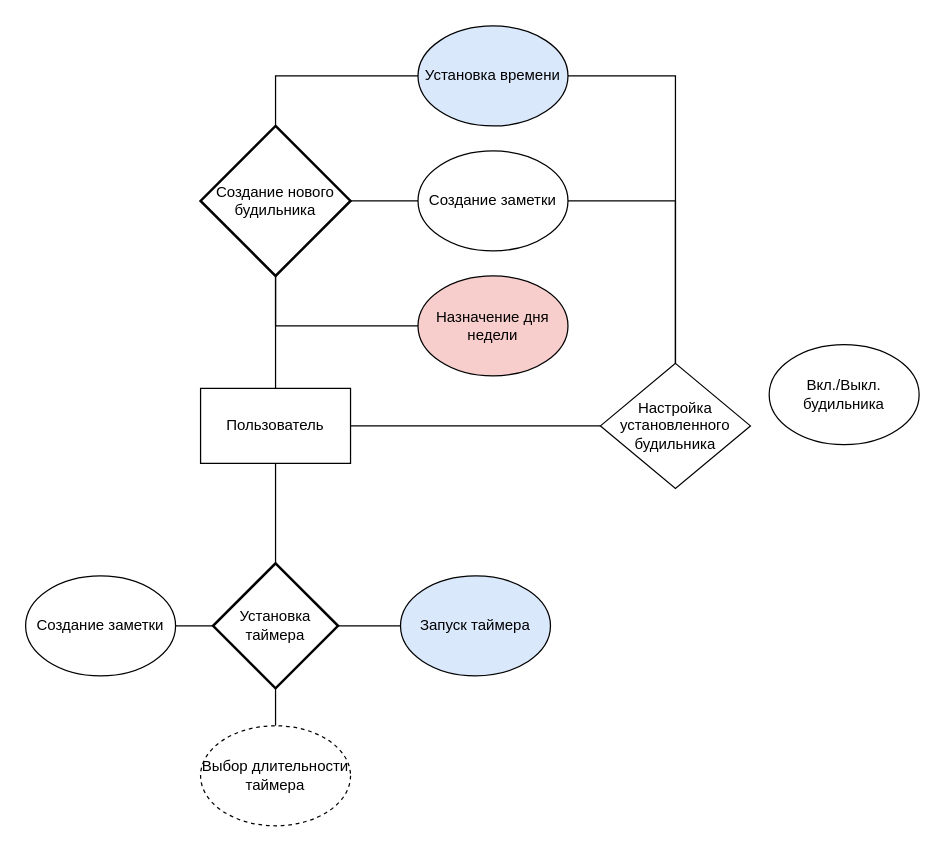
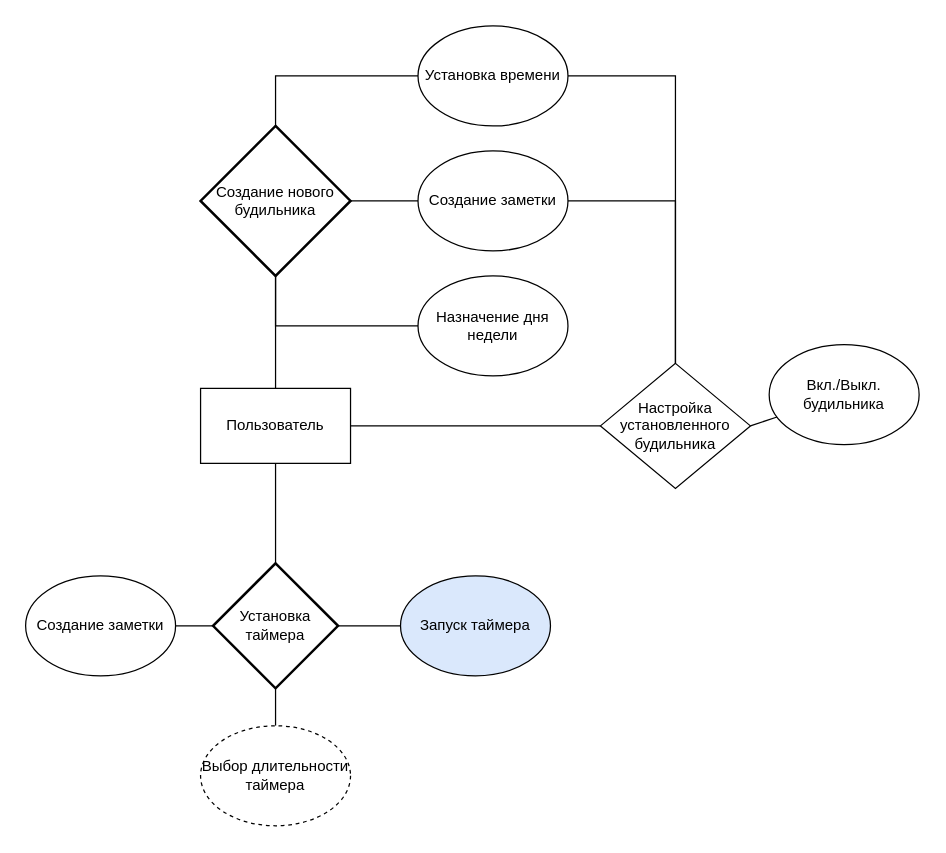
  <mxCell id="0" />
  <mxCell id="1" parent="0" />
  <mxCell id="2" value="Пользователь" style="rounded=0;whiteSpace=wrap;html=1;" parent="1" vertex="1"><mxGeometry x="160" y="310" width="120" height="60" as="geometry" /></mxCell>
  <mxCell id="3" value="Создание нового будильника" style="strokeWidth=2;html=1;shape=mxgraph.flowchart.decision;whiteSpace=wrap;" parent="1" vertex="1"><mxGeometry x="160" y="100" width="120" height="120" as="geometry" /></mxCell>
  <mxCell id="4" value="Установка таймера" style="strokeWidth=2;html=1;shape=mxgraph.flowchart.decision;whiteSpace=wrap;" parent="1" vertex="1"><mxGeometry x="170" y="450" width="100" height="100" as="geometry" /></mxCell>
- <mxCell id="5" value="Установка времени" style="ellipse;whiteSpace=wrap;html=1;fillColor=#dae8fc;" parent="1" vertex="1"><mxGeometry x="334" y="20" width="120" height="80" as="geometry" /></mxCell>
+ <mxCell id="5" value="Установка времени" style="ellipse;whiteSpace=wrap;html=1;" parent="1" vertex="1"><mxGeometry x="334" y="20" width="120" height="80" as="geometry" /></mxCell>
  <mxCell id="6" value="" style="endArrow=none;html=1;rounded=0;entryX=0;entryY=0.5;entryDx=0;entryDy=0;exitX=0.5;exitY=0;exitDx=0;exitDy=0;exitPerimeter=0;" parent="1" source="3" target="5" edge="1"><mxGeometry width="50" height="50" relative="1" as="geometry"><mxPoint x="370" y="330" as="sourcePoint" /><mxPoint x="420" y="280" as="targetPoint" /><Array as="points"><mxPoint x="220" y="60" /></Array></mxGeometry></mxCell>
  <mxCell id="7" value="" style="endArrow=none;html=1;rounded=0;entryX=0.5;entryY=1;entryDx=0;entryDy=0;entryPerimeter=0;exitX=0;exitY=0.5;exitDx=0;exitDy=0;" parent="1" source="8" target="3" edge="1"><mxGeometry width="50" height="50" relative="1" as="geometry"><mxPoint x="400" y="160" as="sourcePoint" /><mxPoint x="420" y="280" as="targetPoint" /><Array as="points"><mxPoint x="220" y="260" /></Array></mxGeometry></mxCell>
- <mxCell id="8" value="Назначение дня недели" style="ellipse;whiteSpace=wrap;html=1;fillColor=#f8cecc;" parent="1" vertex="1"><mxGeometry x="334" y="220" width="120" height="80" as="geometry" /></mxCell>
+ <mxCell id="8" value="Назначение дня недели" style="ellipse;whiteSpace=wrap;html=1;" parent="1" vertex="1"><mxGeometry x="334" y="220" width="120" height="80" as="geometry" /></mxCell>
  <mxCell id="9" value="Настройка установленного будильника" style="rhombus;whiteSpace=wrap;html=1;" parent="1" vertex="1"><mxGeometry x="480" y="290" width="120" height="100" as="geometry" /></mxCell>
+ <mxCell id="10" value="" style="endArrow=none;html=1;rounded=0;exitX=1;exitY=0.5;exitDx=0;exitDy=0;" parent="1" source="9" target="11" edge="1"><mxGeometry width="50" height="50" relative="1" as="geometry"><mxPoint x="370" y="330" as="sourcePoint" /><mxPoint x="720" y="280" as="targetPoint" /></mxGeometry></mxCell>
  <mxCell id="11" value="Вкл./Выкл. будильника" style="ellipse;whiteSpace=wrap;html=1;" parent="1" vertex="1"><mxGeometry x="615" y="275" width="120" height="80" as="geometry" /></mxCell>
  <mxCell id="12" value="" style="endArrow=none;html=1;rounded=0;exitX=0.5;exitY=0;exitDx=0;exitDy=0;entryX=0.5;entryY=1;entryDx=0;entryDy=0;entryPerimeter=0;" parent="1" source="2" target="3" edge="1"><mxGeometry width="50" height="50" relative="1" as="geometry"><mxPoint x="370" y="330" as="sourcePoint" /><mxPoint x="420" y="280" as="targetPoint" /></mxGeometry></mxCell>
  <mxCell id="13" value="" style="endArrow=none;html=1;rounded=0;exitX=1;exitY=0.5;exitDx=0;exitDy=0;entryX=0;entryY=0.5;entryDx=0;entryDy=0;" parent="1" source="2" target="9" edge="1"><mxGeometry width="50" height="50" relative="1" as="geometry"><mxPoint x="370" y="330" as="sourcePoint" /><mxPoint x="420" y="280" as="targetPoint" /></mxGeometry></mxCell>
  <mxCell id="14" value="" style="endArrow=none;html=1;rounded=0;exitX=0.5;exitY=1;exitDx=0;exitDy=0;entryX=0.5;entryY=0;entryDx=0;entryDy=0;entryPerimeter=0;" parent="1" source="2" target="4" edge="1"><mxGeometry width="50" height="50" relative="1" as="geometry"><mxPoint x="370" y="330" as="sourcePoint" /><mxPoint x="420" y="280" as="targetPoint" /></mxGeometry></mxCell>
  <mxCell id="15" value="Создание заметки" style="ellipse;whiteSpace=wrap;html=1;" parent="1" vertex="1"><mxGeometry x="334" y="120" width="120" height="80" as="geometry" /></mxCell>
  <mxCell id="16" value="" style="endArrow=none;html=1;rounded=0;exitX=1;exitY=0.5;exitDx=0;exitDy=0;exitPerimeter=0;entryX=0;entryY=0.5;entryDx=0;entryDy=0;" parent="1" source="3" target="15" edge="1"><mxGeometry width="50" height="50" relative="1" as="geometry"><mxPoint x="370" y="330" as="sourcePoint" /><mxPoint x="420" y="280" as="targetPoint" /></mxGeometry></mxCell>
  <mxCell id="17" value="" style="endArrow=none;html=1;rounded=0;entryX=0.5;entryY=1;entryDx=0;entryDy=0;entryPerimeter=0;exitX=0.5;exitY=0;exitDx=0;exitDy=0;" parent="1" source="18" target="4" edge="1"><mxGeometry width="50" height="50" relative="1" as="geometry"><mxPoint x="190" y="700" as="sourcePoint" /><mxPoint x="50" y="400" as="targetPoint" /></mxGeometry></mxCell>
  <mxCell id="18" value="Выбор длительности таймера" style="ellipse;whiteSpace=wrap;html=1;dashed=1;" parent="1" vertex="1"><mxGeometry x="160" y="580" width="120" height="80" as="geometry" /></mxCell>
  <mxCell id="19" value="" style="endArrow=none;html=1;rounded=0;exitX=1;exitY=0.5;exitDx=0;exitDy=0;exitPerimeter=0;" parent="1" source="4" target="20" edge="1"><mxGeometry width="50" height="50" relative="1" as="geometry"><mxPoint x="260" y="590" as="sourcePoint" /><mxPoint x="290" y="580" as="targetPoint" /></mxGeometry></mxCell>
  <mxCell id="20" value="Запуск таймера" style="ellipse;whiteSpace=wrap;html=1;fillColor=#dae8fc;" parent="1" vertex="1"><mxGeometry x="320" y="460" width="120" height="80" as="geometry" /></mxCell>
  <mxCell id="21" value="" style="endArrow=none;html=1;rounded=0;entryX=1;entryY=0.5;entryDx=0;entryDy=0;exitX=0.5;exitY=0;exitDx=0;exitDy=0;" parent="1" source="9" target="15" edge="1"><mxGeometry width="50" height="50" relative="1" as="geometry"><mxPoint x="370" y="330" as="sourcePoint" /><mxPoint x="420" y="280" as="targetPoint" /><Array as="points"><mxPoint x="540" y="160" /></Array></mxGeometry></mxCell>
  <mxCell id="22" value="" style="endArrow=none;html=1;rounded=0;entryX=1;entryY=0.5;entryDx=0;entryDy=0;exitX=0.5;exitY=0;exitDx=0;exitDy=0;" parent="1" source="9" target="5" edge="1"><mxGeometry width="50" height="50" relative="1" as="geometry"><mxPoint x="370" y="330" as="sourcePoint" /><mxPoint x="420" y="280" as="targetPoint" /><Array as="points"><mxPoint x="540" y="60" /></Array></mxGeometry></mxCell>
  <mxCell id="23" value="&lt;font style=&quot;vertical-align: inherit;&quot;&gt;&lt;font style=&quot;vertical-align: inherit;&quot;&gt;Создание заметки&lt;/font&gt;&lt;/font&gt;" style="ellipse;whiteSpace=wrap;html=1;" vertex="1" parent="1"><mxGeometry x="20" y="460" width="120" height="80" as="geometry" /></mxCell>
  <mxCell id="24" value="" style="endArrow=none;html=1;rounded=0;exitX=1;exitY=0.5;exitDx=0;exitDy=0;entryX=0;entryY=0.5;entryDx=0;entryDy=0;entryPerimeter=0;" edge="1" parent="1" source="23" target="4"><mxGeometry width="50" height="50" relative="1" as="geometry"><mxPoint x="340" y="530" as="sourcePoint" /><mxPoint x="390" y="480" as="targetPoint" /></mxGeometry></mxCell>
